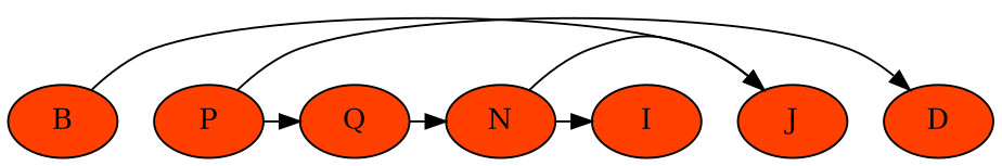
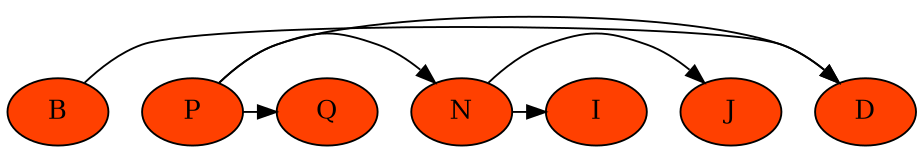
  digraph {
    node [fillcolor="#FF4000" style=filled]
    n1 [label=B]
    n2 [label=D]
    n3 [label=P]
    n4 [label=Q]
    n5 [label=N]
    n6 [label=J]
    n7 [label=I]
    subgraph sub_1 {
      rank=same
      n1
      n2
    }
    subgraph sub_2 {
      rank=same
      n2
      n3
    }
    subgraph sub_3 {
      rank=same
      n3
      n4
    }
    subgraph sub_4 {
      rank=same
      n4
      n5
    }
    subgraph sub_5 {
      rank=same
      n5
      n6
    }
    subgraph sub_6 {
      rank=same
      n6
      n7
    }
-   n1 -> n6
+   n1 -> n2
    n3 -> n2
    n3 -> n4
-   n4 -> n5
+   n3 -> n5
    n5 -> n6
    n5 -> n7
  }
